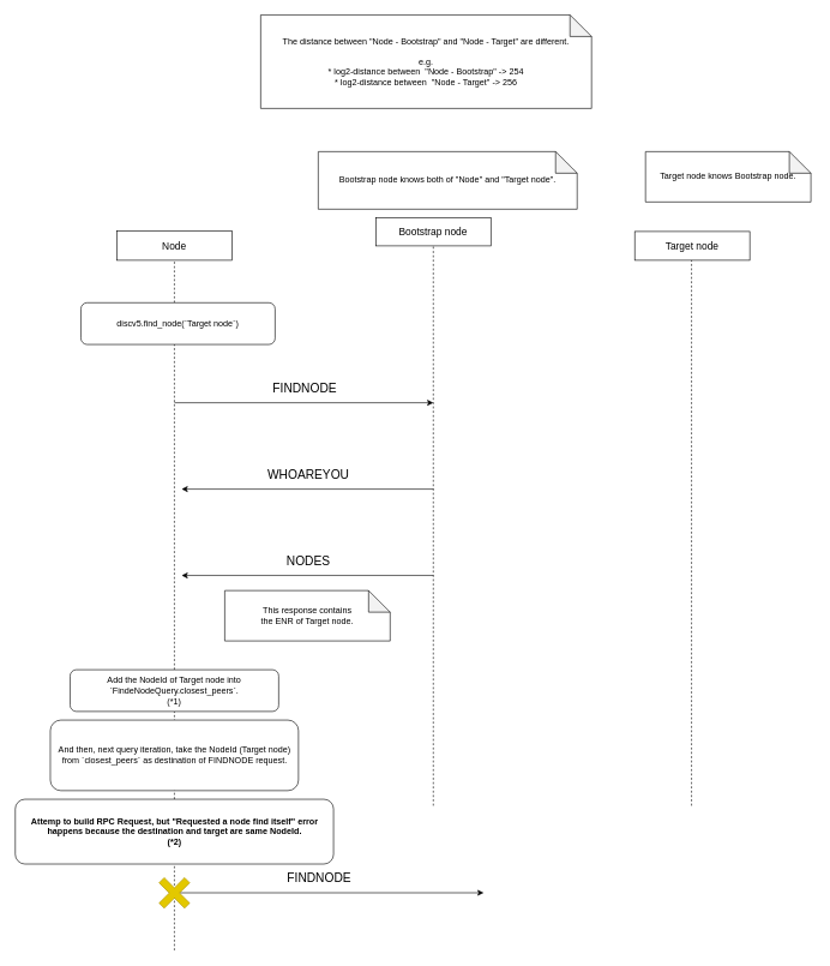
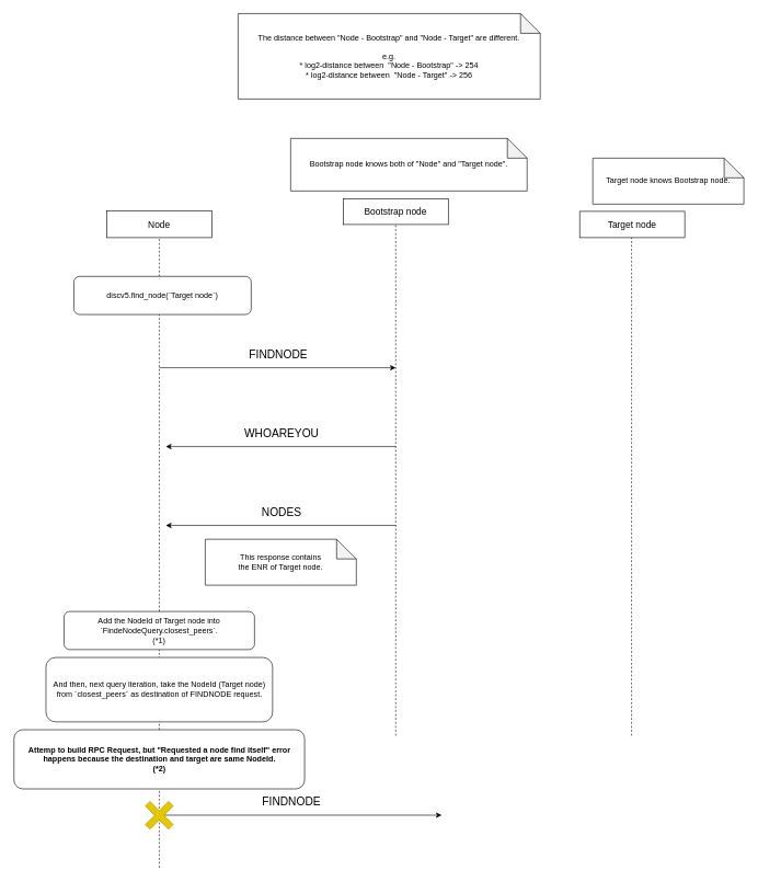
  <mxCell id="0" />
  <mxCell id="1" parent="0" />
  <mxCell id="2" value="Node" style="rounded=0;whiteSpace=wrap;html=1;fontSize=14;" parent="1" vertex="1"><mxGeometry x="162" width="160" height="41" as="geometry" y="320" /></mxCell>
  <mxCell id="3" value="Bootstrap node" style="rounded=0;whiteSpace=wrap;html=1;fontSize=14;" parent="1" vertex="1"><mxGeometry x="522" y="302" width="160" height="39" as="geometry" /></mxCell>
  <mxCell id="4" value="Target node" style="rounded=0;whiteSpace=wrap;html=1;fontSize=14;" parent="1" vertex="1"><mxGeometry x="882" y="321" width="160" height="40" as="geometry" /></mxCell>
  <mxCell id="5" value="" style="endArrow=none;dashed=1;html=1;fontSize=12;entryX=0.5;entryY=1;entryDx=0;entryDy=0;" parent="1" target="2" edge="1"><mxGeometry width="50" height="50" relative="1" as="geometry"><mxPoint x="242" y="1320" as="sourcePoint" /><mxPoint x="692" y="560" as="targetPoint" /></mxGeometry></mxCell>
  <mxCell id="6" value="" style="endArrow=none;dashed=1;html=1;fontSize=12;entryX=0.5;entryY=1;entryDx=0;entryDy=0;" parent="1" target="3" edge="1"><mxGeometry width="50" height="50" relative="1" as="geometry"><mxPoint x="602" y="1119" as="sourcePoint" /><mxPoint x="682" y="501" as="targetPoint" /></mxGeometry></mxCell>
  <mxCell id="7" value="" style="endArrow=classic;html=1;fontSize=18;" parent="1" edge="1"><mxGeometry x="-160" y="-61" width="50" height="50" as="geometry"><mxPoint x="242" y="559" as="sourcePoint" /><mxPoint x="602" y="559" as="targetPoint" /></mxGeometry></mxCell>
  <mxCell id="8" value="FINDNODE" style="edgeLabel;html=1;align=center;verticalAlign=middle;resizable=0;points=[];fontSize=17;" vertex="1" connectable="0" parent="7"><mxGeometry relative="1" as="geometry"><mxPoint y="-20" as="offset" /></mxGeometry></mxCell>
  <mxCell id="9" value="The distance between &quot;Node - Bootstrap&quot; and &quot;Node - Target&quot; are different.&lt;br&gt;&lt;br&gt;e.g.&lt;br&gt;* log2-distance between&amp;nbsp; &quot;Node - Bootstrap&quot; -&amp;gt; 254&lt;br&gt;* log2-distance between&amp;nbsp; &quot;Node - Target&quot; -&amp;gt; 256" style="shape=note;whiteSpace=wrap;html=1;backgroundOutline=1;darkOpacity=0.05;" parent="1" vertex="1"><mxGeometry x="362" y="20" width="460" height="130" as="geometry" /></mxCell>
  <mxCell id="10" value="" style="endArrow=none;dashed=1;html=1;fontSize=12;entryX=0.5;entryY=1;entryDx=0;entryDy=0;" edge="1" parent="1"><mxGeometry width="50" height="50" relative="1" as="geometry"><mxPoint x="961" y="1119" as="sourcePoint" /><mxPoint x="961" y="361" as="targetPoint" /></mxGeometry></mxCell>
  <mxCell id="11" value="Bootstrap node knows both of &quot;Node&quot; and &quot;Target node&quot;." style="shape=note;whiteSpace=wrap;html=1;backgroundOutline=1;darkOpacity=0.05;" vertex="1" parent="1"><mxGeometry x="442" y="210" width="360" height="80" as="geometry" /></mxCell>
- <mxCell id="12" value="Target node knows Bootstrap node." style="shape=note;whiteSpace=wrap;html=1;backgroundOutline=1;darkOpacity=0.05;" vertex="1" parent="1"><mxGeometry x="897" y="210" width="230" height="70" as="geometry" /></mxCell>
+ <mxCell id="12" value="Target node knows Bootstrap node." style="shape=note;whiteSpace=wrap;html=1;backgroundOutline=1;darkOpacity=0.05;" vertex="1" parent="1"><mxGeometry x="902" y="240" width="230" height="70" as="geometry" /></mxCell>
  <mxCell id="13" value="" style="endArrow=classic;html=1;fontSize=18;" edge="1" parent="1"><mxGeometry x="-150" y="-51" width="50" height="50" as="geometry"><mxPoint x="602" y="679" as="sourcePoint" /><mxPoint x="252" y="679" as="targetPoint" /></mxGeometry></mxCell>
  <mxCell id="14" value="WHOAREYOU" style="edgeLabel;html=1;align=center;verticalAlign=middle;resizable=0;points=[];fontSize=17;" vertex="1" connectable="0" parent="13"><mxGeometry relative="1" as="geometry"><mxPoint y="-20" as="offset" /></mxGeometry></mxCell>
  <mxCell id="15" value="" style="endArrow=classic;html=1;fontSize=18;" edge="1" parent="1"><mxGeometry x="-150" y="69" width="50" height="50" as="geometry"><mxPoint x="602" y="799" as="sourcePoint" /><mxPoint x="252" y="799" as="targetPoint" /></mxGeometry></mxCell>
  <mxCell id="16" value="NODES" style="edgeLabel;html=1;align=center;verticalAlign=middle;resizable=0;points=[];fontSize=17;" vertex="1" connectable="0" parent="15"><mxGeometry relative="1" as="geometry"><mxPoint y="-20" as="offset" /></mxGeometry></mxCell>
  <mxCell id="17" value="This response contains &lt;br&gt;the ENR of Target node." style="shape=note;whiteSpace=wrap;html=1;backgroundOutline=1;darkOpacity=0.05;fontStyle=0" vertex="1" parent="1"><mxGeometry x="312" y="820" width="230" height="70" as="geometry" /></mxCell>
  <mxCell id="18" value="&lt;span style=&quot;font-size: 12px&quot;&gt;discv5.find_node(`Target node`)&lt;/span&gt;" style="rounded=1;whiteSpace=wrap;html=1;fontSize=14;" vertex="1" parent="1"><mxGeometry x="112" y="420" width="270" height="58" as="geometry" /></mxCell>
  <mxCell id="19" value="Add the NodeId of Target node into `FindeNodeQuery.closest_peers`.&lt;br&gt;(*1)" style="rounded=1;whiteSpace=wrap;html=1;fontSize=12;fontStyle=0" vertex="1" parent="1"><mxGeometry x="97" y="930" width="290" height="58" as="geometry" /></mxCell>
  <mxCell id="20" value="" style="endArrow=classic;html=1;fontSize=18;" edge="1" parent="1"><mxGeometry x="-160" y="620" width="50" height="50" as="geometry"><mxPoint x="242" y="1240" as="sourcePoint" /><mxPoint x="672" y="1240" as="targetPoint" /></mxGeometry></mxCell>
  <mxCell id="21" value="FINDNODE" style="edgeLabel;html=1;align=center;verticalAlign=middle;resizable=0;points=[];fontSize=17;" vertex="1" connectable="0" parent="20"><mxGeometry relative="1" as="geometry"><mxPoint x="-15" y="-20" as="offset" /></mxGeometry></mxCell>
  <mxCell id="22" value="And then, next query iteration, take the NodeId (Target node) from `closest_peers` as destination of FINDNODE request." style="rounded=1;whiteSpace=wrap;html=1;fontSize=12;" vertex="1" parent="1"><mxGeometry x="69.5" y="1000" width="345" height="98" as="geometry" /></mxCell>
  <mxCell id="23" value="Attemp to build RPC Request, but &quot;Requested a node find itself&quot; error happens because the destination and target are same NodeId.&lt;br&gt;(*2)" style="rounded=1;whiteSpace=wrap;html=1;fontSize=12;fontStyle=1" vertex="1" parent="1"><mxGeometry x="20.75" y="1110" width="442.5" height="90" as="geometry" /></mxCell>
  <mxCell id="24" value="" style="shape=cross;whiteSpace=wrap;html=1;fontSize=12;rotation=45;fillColor=#e3c800;fontColor=#000000;strokeColor=#B09500;" vertex="1" parent="1"><mxGeometry x="217" y="1215.21" width="50" height="50" as="geometry" /></mxCell>
